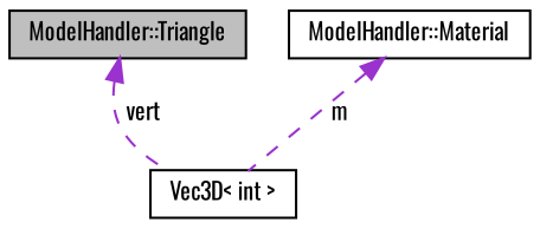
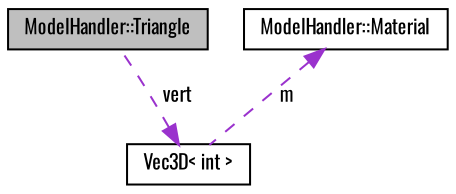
  digraph {
    fontname=Oswald
    node [color=black fillcolor=white fontname=Oswald fontsize=10 shape=record style=filled]
    edge [color=darkorchid3 dir=back fontname=Oswald fontsize=10 labelfontname=Helvetica labelfontsize=10 style=dashed]
    n1 [fillcolor=grey75 fontcolor=black height=0.2 label="ModelHandler::Triangle" width=0.4]
    n2 [height=0.2 label="ModelHandler::Material" width=0.4]
    n3 [height=0.2 label="Vec3D\< int \>" width=0.4]
    n2 -> n3 [label=" m"]
-   n1 -> n3 [label=" vert"]
+   n3 -> n1 [label=" vert"]
  }
